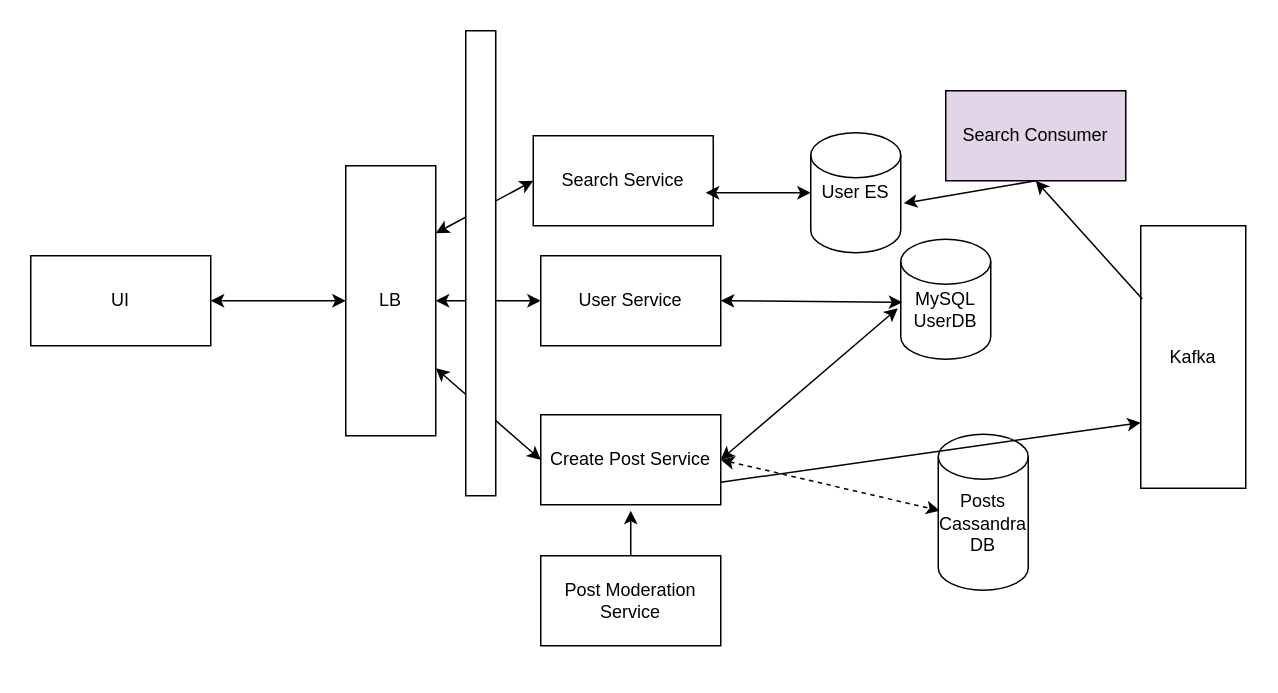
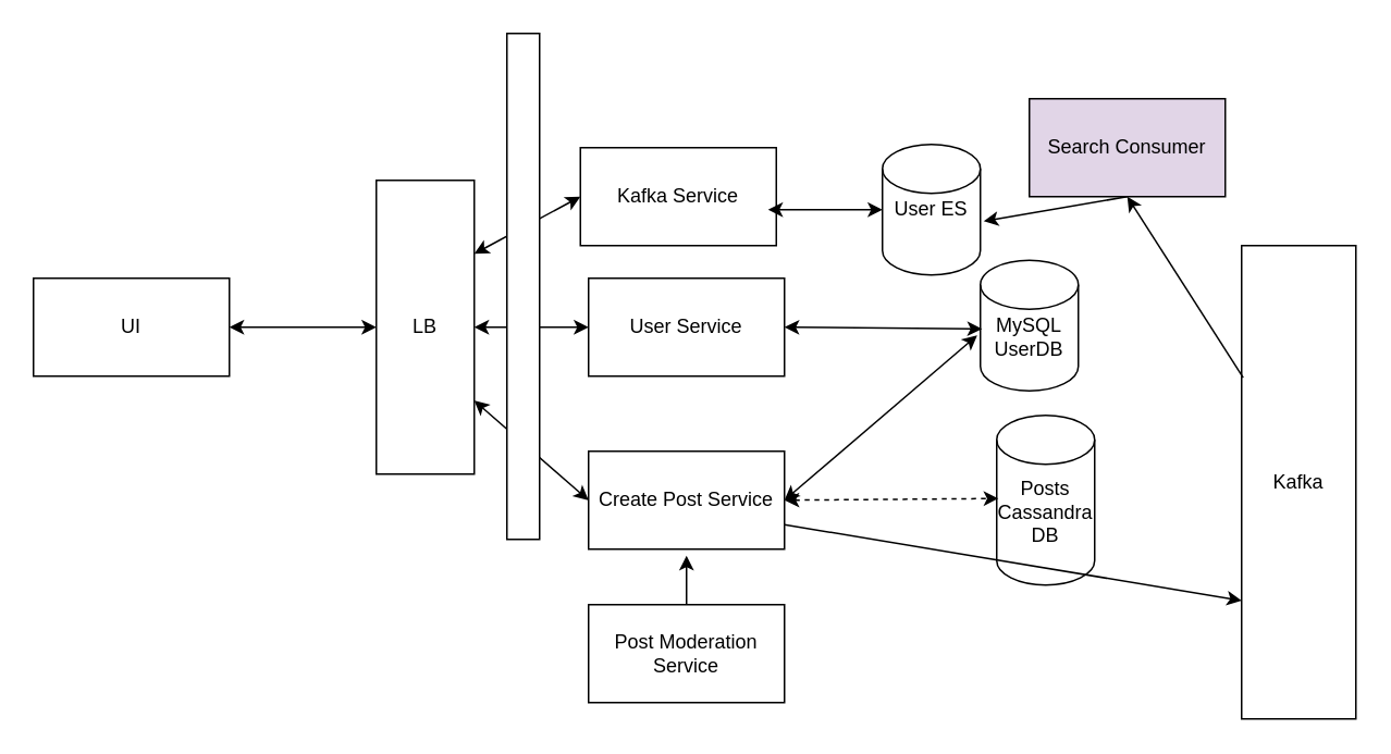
  <mxCell id="0" />
  <mxCell id="1" parent="0" />
  <mxCell id="2" value="UI" style="rounded=0;whiteSpace=wrap;html=1;" vertex="1" parent="1"><mxGeometry x="20" y="170" width="120" height="60" as="geometry" /></mxCell>
  <mxCell id="3" value="LB" style="rounded=0;whiteSpace=wrap;html=1;" vertex="1" parent="1"><mxGeometry x="230" y="110" width="60" height="180" as="geometry" /></mxCell>
  <mxCell id="4" value="User Service" style="rounded=0;whiteSpace=wrap;html=1;" vertex="1" parent="1"><mxGeometry x="360" y="170" width="120" height="60" as="geometry" /></mxCell>
  <mxCell id="5" value="&lt;br&gt;MySQL&lt;br&gt;UserDB" style="shape=cylinder2;whiteSpace=wrap;html=1;boundedLbl=1;backgroundOutline=1;size=15;" vertex="1" parent="1"><mxGeometry x="600" y="159" width="60" height="80" as="geometry" /></mxCell>
  <mxCell id="6" value="" style="endArrow=classic;startArrow=classic;html=1;exitX=1;exitY=0.5;exitDx=0;exitDy=0;entryX=0;entryY=0.5;entryDx=0;entryDy=0;" edge="1" parent="1" source="2" target="3"><mxGeometry width="50" height="50" relative="1" as="geometry"><mxPoint x="390" y="310" as="sourcePoint" /><mxPoint x="440" y="260" as="targetPoint" /></mxGeometry></mxCell>
  <mxCell id="7" value="" style="endArrow=classic;startArrow=classic;html=1;exitX=1;exitY=0.5;exitDx=0;exitDy=0;entryX=0;entryY=0.5;entryDx=0;entryDy=0;" edge="1" parent="1" source="3" target="4"><mxGeometry width="50" height="50" relative="1" as="geometry"><mxPoint x="390" y="310" as="sourcePoint" /><mxPoint x="440" y="260" as="targetPoint" /></mxGeometry></mxCell>
  <mxCell id="8" value="" style="endArrow=classic;startArrow=classic;html=1;entryX=0.017;entryY=0.525;entryDx=0;entryDy=0;entryPerimeter=0;exitX=1;exitY=0.5;exitDx=0;exitDy=0;" edge="1" parent="1" source="4" target="5"><mxGeometry width="50" height="50" relative="1" as="geometry"><mxPoint x="390" y="310" as="sourcePoint" /><mxPoint x="440" y="260" as="targetPoint" /></mxGeometry></mxCell>
  <mxCell id="9" value="Create Post Service" style="rounded=0;whiteSpace=wrap;html=1;" vertex="1" parent="1"><mxGeometry x="360" y="276" width="120" height="60" as="geometry" /></mxCell>
  <mxCell id="10" value="" style="endArrow=classic;startArrow=classic;html=1;exitX=1;exitY=0.75;exitDx=0;exitDy=0;entryX=0;entryY=0.5;entryDx=0;entryDy=0;" edge="1" parent="1" source="3" target="9"><mxGeometry width="50" height="50" relative="1" as="geometry"><mxPoint x="390" y="300" as="sourcePoint" /><mxPoint x="440" y="250" as="targetPoint" /></mxGeometry></mxCell>
  <mxCell id="11" style="edgeStyle=orthogonalEdgeStyle;rounded=0;orthogonalLoop=1;jettySize=auto;html=1;exitX=0.5;exitY=0;exitDx=0;exitDy=0;" edge="1" parent="1" source="12"><mxGeometry relative="1" as="geometry"><mxPoint x="420" y="340" as="targetPoint" /></mxGeometry></mxCell>
  <mxCell id="12" value="Post Moderation Service" style="rounded=0;whiteSpace=wrap;html=1;" vertex="1" parent="1"><mxGeometry x="360" y="370" width="120" height="60" as="geometry" /></mxCell>
- <mxCell id="13" value="&lt;br&gt;Posts&lt;br&gt;Cassandra&lt;br&gt;DB" style="shape=cylinder2;whiteSpace=wrap;html=1;boundedLbl=1;backgroundOutline=1;size=15;" vertex="1" parent="1"><mxGeometry x="625" y="289" width="60" height="104" as="geometry" /></mxCell>
+ <mxCell id="13" value="&lt;br&gt;Posts&lt;br&gt;Cassandra&lt;br&gt;DB" style="shape=cylinder2;whiteSpace=wrap;html=1;boundedLbl=1;backgroundOutline=1;size=15;" vertex="1" parent="1"><mxGeometry x="610" y="254" width="60" height="104" as="geometry" /></mxCell>
  <mxCell id="14" value="" style="endArrow=classic;startArrow=classic;html=1;entryX=0.017;entryY=0.49;entryDx=0;entryDy=0;entryPerimeter=0;exitX=1;exitY=0.5;exitDx=0;exitDy=0;dashed=1;" edge="1" parent="1" source="9" target="13"><mxGeometry width="50" height="50" relative="1" as="geometry"><mxPoint x="390" y="270" as="sourcePoint" /><mxPoint x="440" y="220" as="targetPoint" /></mxGeometry></mxCell>
- <mxCell id="15" value="Kafka" style="rounded=0;whiteSpace=wrap;html=1;" vertex="1" parent="1"><mxGeometry x="760" y="150" width="70" height="175" as="geometry" /></mxCell>
+ <mxCell id="15" value="Kafka" style="rounded=0;whiteSpace=wrap;html=1;" vertex="1" parent="1"><mxGeometry x="760" y="150" width="70" height="290" as="geometry" /></mxCell>
  <mxCell id="16" value="" style="endArrow=classic;html=1;entryX=0;entryY=0.75;entryDx=0;entryDy=0;exitX=1;exitY=0.75;exitDx=0;exitDy=0;" edge="1" parent="1" source="9" target="15"><mxGeometry width="50" height="50" relative="1" as="geometry"><mxPoint x="390" y="380" as="sourcePoint" /><mxPoint x="440" y="330" as="targetPoint" /></mxGeometry></mxCell>
- <mxCell id="17" value="Search Service" style="rounded=0;whiteSpace=wrap;html=1;" vertex="1" parent="1"><mxGeometry x="355" y="90" width="120" height="60" as="geometry" /></mxCell>
+ <mxCell id="17" value="Kafka Service" style="rounded=0;whiteSpace=wrap;html=1;" vertex="1" parent="1"><mxGeometry x="355" y="90" width="120" height="60" as="geometry" /></mxCell>
  <mxCell id="18" value="User ES" style="shape=cylinder2;whiteSpace=wrap;html=1;boundedLbl=1;backgroundOutline=1;size=15;" vertex="1" parent="1"><mxGeometry x="540" y="88" width="60" height="80" as="geometry" /></mxCell>
  <mxCell id="19" value="" style="endArrow=classic;startArrow=classic;html=1;exitX=1;exitY=0.25;exitDx=0;exitDy=0;entryX=0;entryY=0.5;entryDx=0;entryDy=0;" edge="1" parent="1" source="3" target="17"><mxGeometry width="50" height="50" relative="1" as="geometry"><mxPoint x="390" y="150" as="sourcePoint" /><mxPoint x="440" y="100" as="targetPoint" /></mxGeometry></mxCell>
  <mxCell id="20" value="" style="endArrow=classic;startArrow=classic;html=1;" edge="1" parent="1" target="18"><mxGeometry width="50" height="50" relative="1" as="geometry"><mxPoint x="470" y="128" as="sourcePoint" /><mxPoint x="440" y="100" as="targetPoint" /></mxGeometry></mxCell>
  <mxCell id="21" value="Search Consumer" style="rounded=0;whiteSpace=wrap;html=1;fillColor=#e1d5e7;" vertex="1" parent="1"><mxGeometry x="630" y="60" width="120" height="60" as="geometry" /></mxCell>
  <mxCell id="22" value="" style="endArrow=classic;html=1;entryX=1.033;entryY=0.588;entryDx=0;entryDy=0;entryPerimeter=0;exitX=0.5;exitY=1;exitDx=0;exitDy=0;" edge="1" parent="1" source="21" target="18"><mxGeometry width="50" height="50" relative="1" as="geometry"><mxPoint x="390" y="150" as="sourcePoint" /><mxPoint x="440" y="100" as="targetPoint" /></mxGeometry></mxCell>
  <mxCell id="23" value="" style="endArrow=classic;html=1;exitX=0.014;exitY=0.279;exitDx=0;exitDy=0;exitPerimeter=0;" edge="1" parent="1" source="15"><mxGeometry width="50" height="50" relative="1" as="geometry"><mxPoint x="390" y="150" as="sourcePoint" /><mxPoint x="690" y="120" as="targetPoint" /></mxGeometry></mxCell>
  <mxCell id="24" value="" style="endArrow=classic;startArrow=classic;html=1;entryX=-0.033;entryY=0.575;entryDx=0;entryDy=0;entryPerimeter=0;exitX=1;exitY=0.5;exitDx=0;exitDy=0;" edge="1" parent="1" source="9" target="5"><mxGeometry width="50" height="50" relative="1" as="geometry"><mxPoint x="390" y="320" as="sourcePoint" /><mxPoint x="440" y="270" as="targetPoint" /></mxGeometry></mxCell>
  <mxCell id="25" value="" style="rounded=0;whiteSpace=wrap;html=1;" vertex="1" parent="1"><mxGeometry x="310" y="20" width="20" height="310" as="geometry" /></mxCell>
